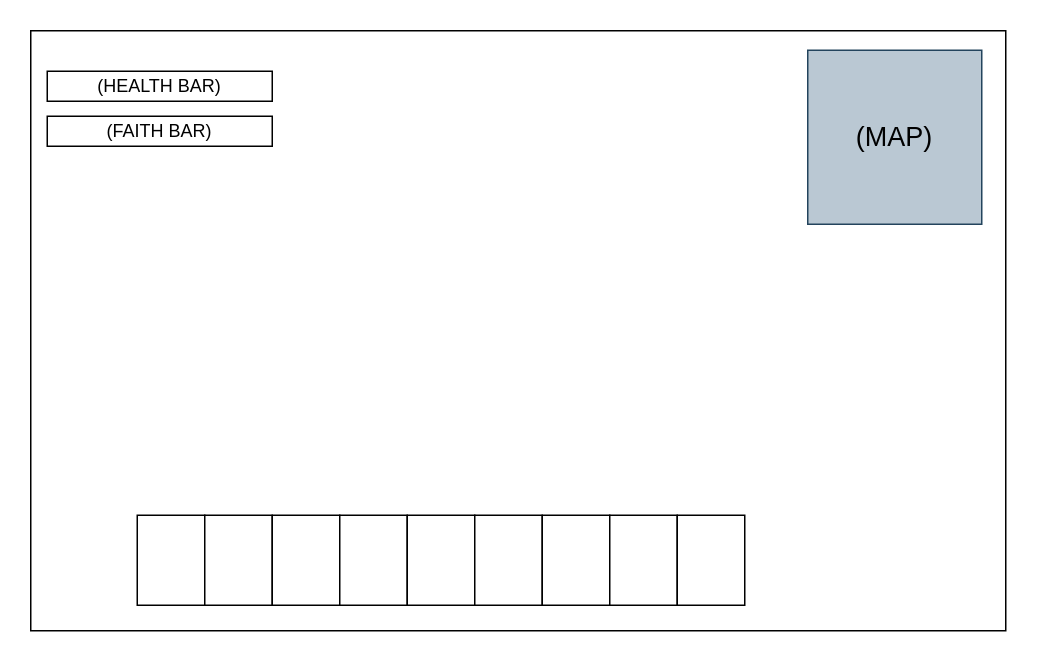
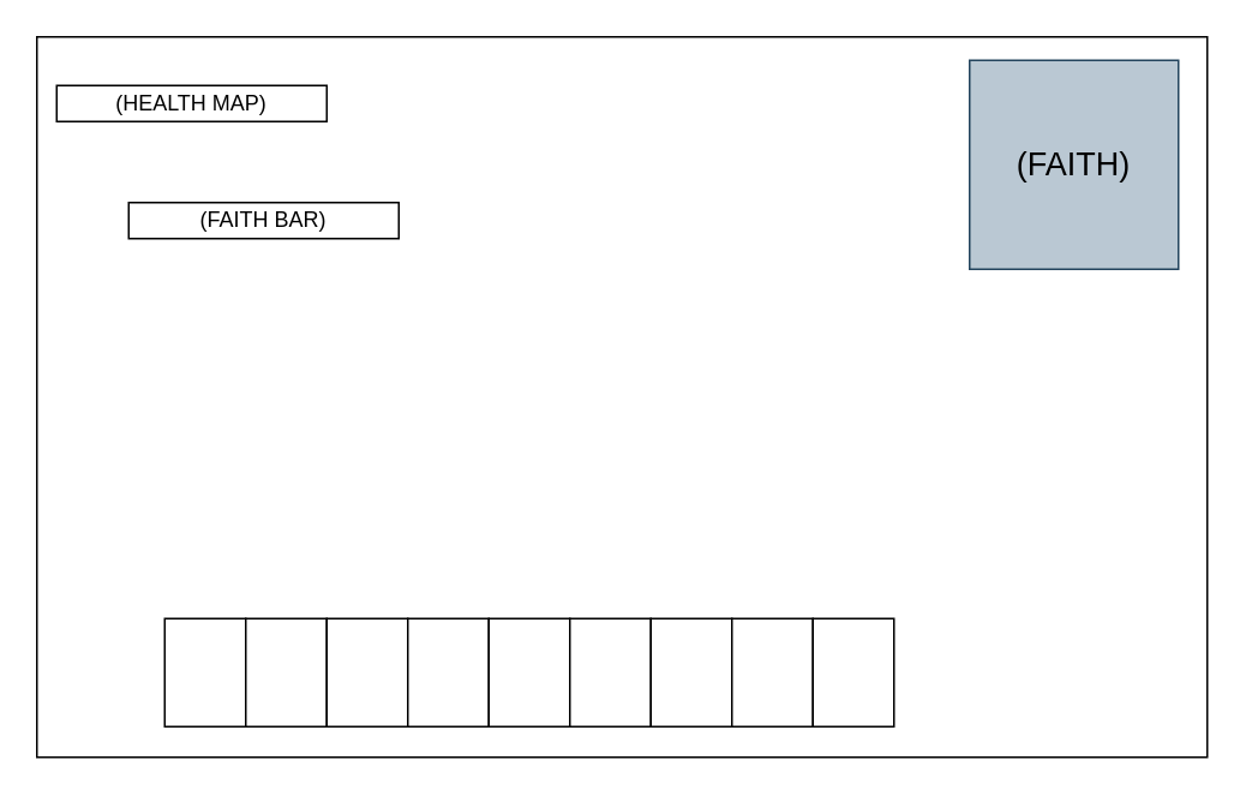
  <mxCell id="0" />
  <mxCell id="1" parent="0" />
  <mxCell id="2" value="" style="rounded=0;whiteSpace=wrap;html=1;" vertex="1" parent="1"><mxGeometry x="20" y="20" width="650" height="400" as="geometry" /></mxCell>
- <mxCell id="3" value="&lt;font style=&quot;font-size: 18px;&quot;&gt;(MAP)&lt;/font&gt;" style="rounded=0;whiteSpace=wrap;html=1;fillColor=#bac8d3;strokeColor=#23445d;" vertex="1" parent="1"><mxGeometry x="538" y="33" width="116" height="116" as="geometry" /></mxCell>
- <mxCell id="4" value="(HEALTH BAR)" style="rounded=0;whiteSpace=wrap;html=1;" vertex="1" parent="1"><mxGeometry x="31" y="47" width="150" height="20" as="geometry" /></mxCell>
- <mxCell id="5" value="(FAITH BAR)" style="rounded=0;whiteSpace=wrap;html=1;" vertex="1" parent="1"><mxGeometry x="31" y="77" width="150" height="20" as="geometry" /></mxCell>
+ <mxCell id="3" value="&lt;font style=&quot;font-size: 18px;&quot;&gt;(FAITH)&lt;/font&gt;" style="rounded=0;whiteSpace=wrap;html=1;fillColor=#bac8d3;strokeColor=#23445d;" vertex="1" parent="1"><mxGeometry x="538" y="33" width="116" height="116" as="geometry" /></mxCell>
+ <mxCell id="4" value="(HEALTH MAP)" style="rounded=0;whiteSpace=wrap;html=1;" vertex="1" parent="1"><mxGeometry x="31" y="47" width="150" height="20" as="geometry" /></mxCell>
+ <mxCell id="5" value="(FAITH BAR)" style="rounded=0;whiteSpace=wrap;html=1;" vertex="1" parent="1"><mxGeometry x="71" y="112" width="150" height="20" as="geometry" /></mxCell>
  <mxCell id="6" value="" style="rounded=0;whiteSpace=wrap;html=1;" vertex="1" parent="1"><mxGeometry x="91" y="343" width="45" height="60" as="geometry" /></mxCell>
  <mxCell id="7" value="" style="rounded=0;whiteSpace=wrap;html=1;" vertex="1" parent="1"><mxGeometry x="136" y="343" width="45" height="60" as="geometry" /></mxCell>
  <mxCell id="8" value="" style="rounded=0;whiteSpace=wrap;html=1;" vertex="1" parent="1"><mxGeometry x="181" y="343" width="45" height="60" as="geometry" /></mxCell>
  <mxCell id="9" value="" style="rounded=0;whiteSpace=wrap;html=1;" vertex="1" parent="1"><mxGeometry x="226" y="343" width="45" height="60" as="geometry" /></mxCell>
  <mxCell id="10" value="" style="rounded=0;whiteSpace=wrap;html=1;" vertex="1" parent="1"><mxGeometry x="271" y="343" width="45" height="60" as="geometry" /></mxCell>
  <mxCell id="11" value="" style="rounded=0;whiteSpace=wrap;html=1;" vertex="1" parent="1"><mxGeometry x="316" y="343" width="45" height="60" as="geometry" /></mxCell>
  <mxCell id="12" value="" style="rounded=0;whiteSpace=wrap;html=1;" vertex="1" parent="1"><mxGeometry x="361" y="343" width="45" height="60" as="geometry" /></mxCell>
  <mxCell id="13" value="" style="rounded=0;whiteSpace=wrap;html=1;" vertex="1" parent="1"><mxGeometry x="406" y="343" width="45" height="60" as="geometry" /></mxCell>
  <mxCell id="14" value="" style="rounded=0;whiteSpace=wrap;html=1;" vertex="1" parent="1"><mxGeometry x="451" y="343" width="45" height="60" as="geometry" /></mxCell>
